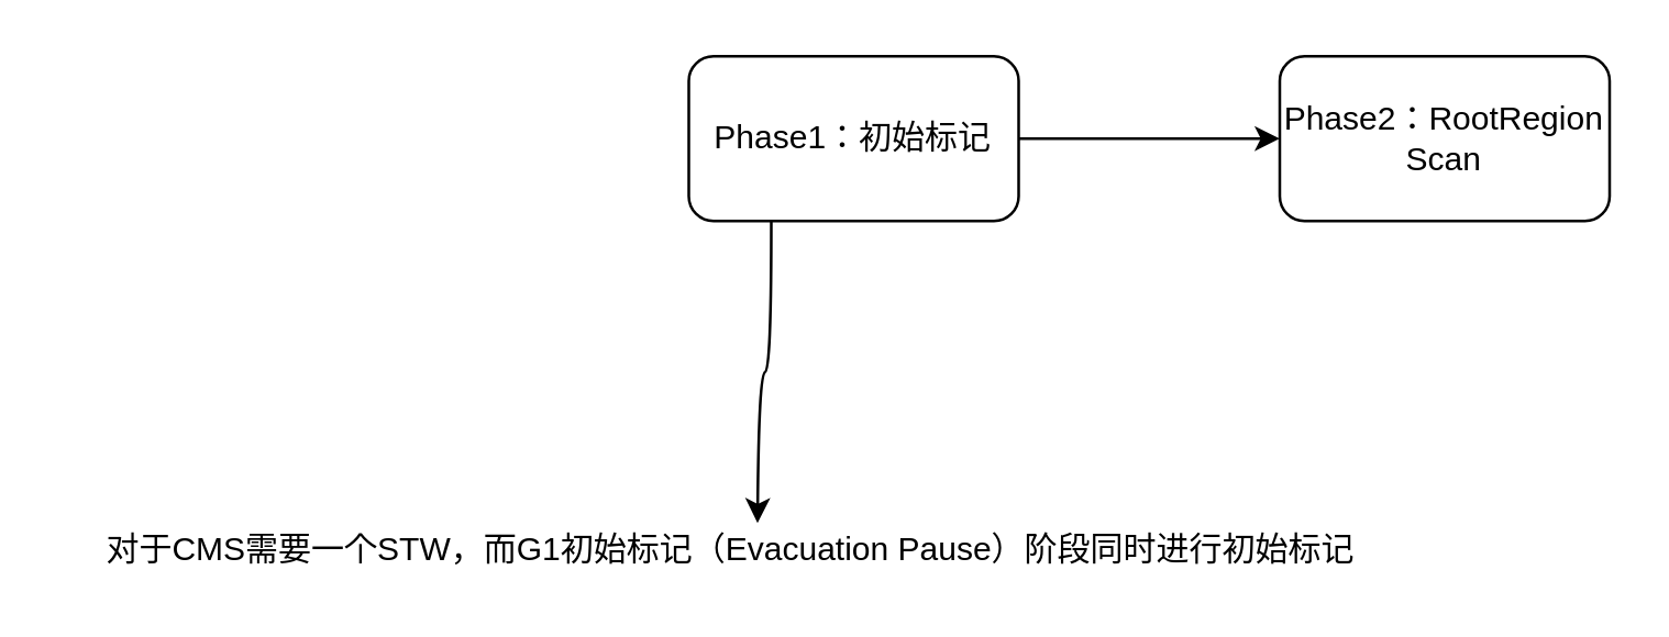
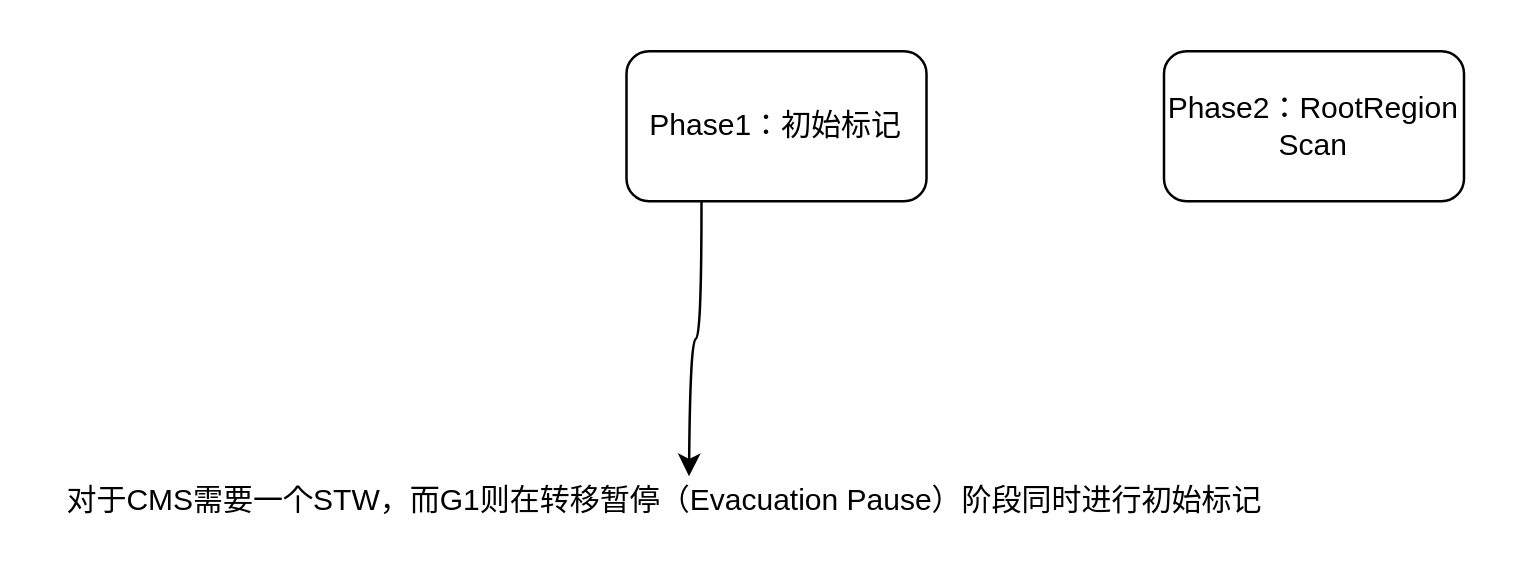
  <mxCell id="0" />
  <mxCell id="1" parent="0" />
  <mxCell id="2" style="edgeStyle=orthogonalEdgeStyle;rounded=0;orthogonalLoop=1;jettySize=auto;html=1;exitX=0.25;exitY=1;exitDx=0;exitDy=0;curved=1;" edge="1" parent="1" source="4"><mxGeometry relative="1" as="geometry"><mxPoint x="275" y="190" as="targetPoint" /></mxGeometry></mxCell>
- <mxCell id="3" value="" style="edgeStyle=orthogonalEdgeStyle;curved=1;rounded=0;orthogonalLoop=1;jettySize=auto;html=1;" edge="1" parent="1" source="4" target="6"><mxGeometry relative="1" as="geometry" /></mxCell>
  <mxCell id="4" value="Phase1：初始标记" style="rounded=1;whiteSpace=wrap;html=1;" vertex="1" parent="1"><mxGeometry x="250" y="20" width="120" height="60" as="geometry" /></mxCell>
- <mxCell id="5" value="对于CMS需要一个STW，而G1初始标记（Evacuation Pause）阶段同时进行初始标记&lt;br&gt;" style="text;html=1;align=center;verticalAlign=middle;resizable=0;points=[];autosize=1;" vertex="1" parent="1"><mxGeometry x="20" y="190" width="490" height="20" as="geometry" /></mxCell>
+ <mxCell id="5" value="对于CMS需要一个STW，而G1则在转移暂停（Evacuation Pause）阶段同时进行初始标记&lt;br&gt;" style="text;html=1;align=center;verticalAlign=middle;resizable=0;points=[];autosize=1;" vertex="1" parent="1"><mxGeometry x="20" y="190" width="490" height="20" as="geometry" /></mxCell>
  <mxCell id="6" value="Phase2：RootRegion Scan" style="whiteSpace=wrap;html=1;rounded=1;" vertex="1" parent="1"><mxGeometry x="465" y="20" width="120" height="60" as="geometry" /></mxCell>
